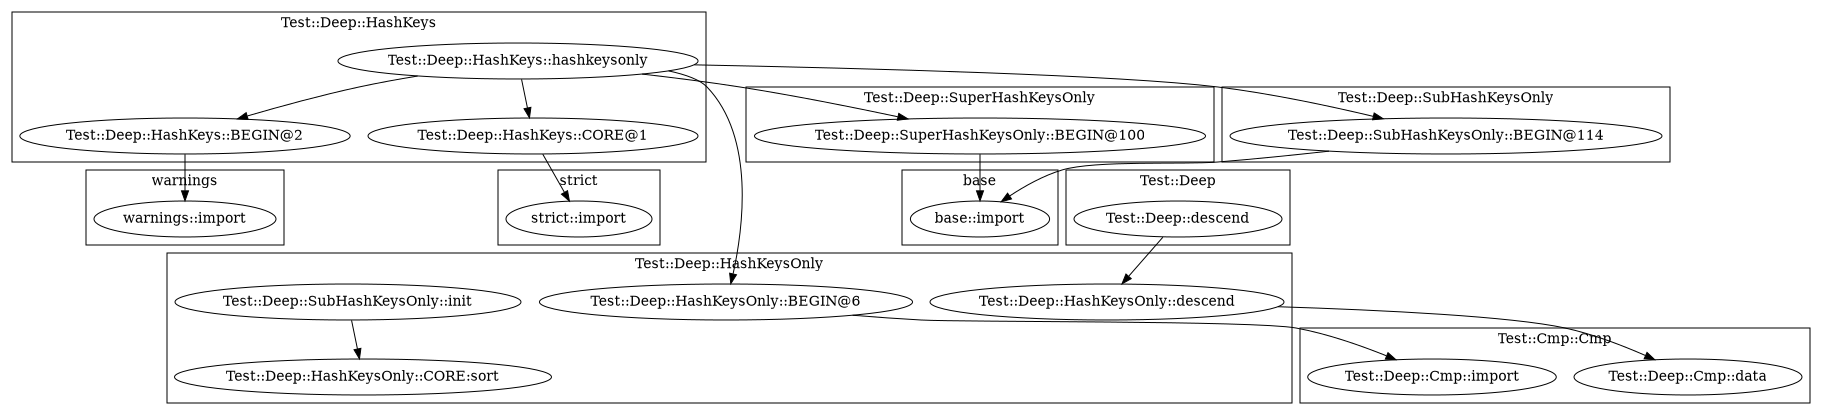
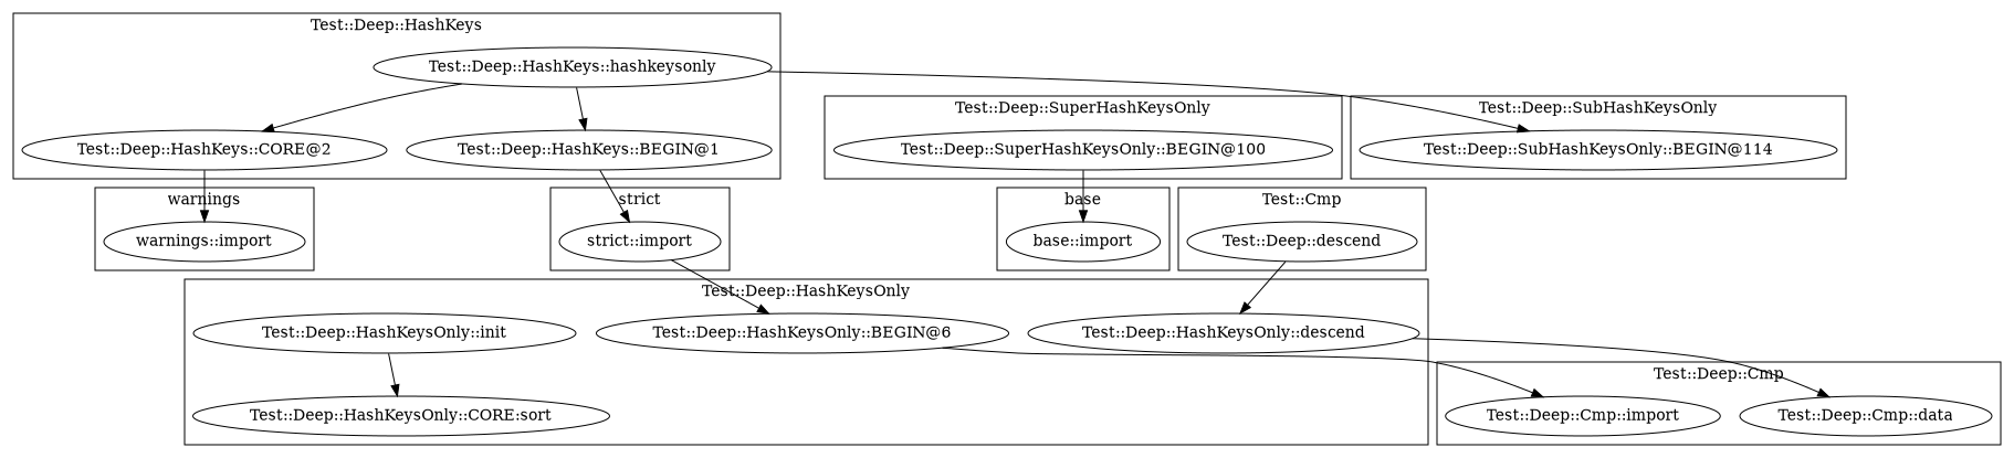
  digraph {
    "warnings::import"
    "Test::Deep::HashKeysOnly::BEGIN@6"
    "Test::Deep::HashKeysOnly::descend"
    "Test::Deep::HashKeysOnly::CORE:sort"
-   "Test::Deep::HashKeysOnly::init" [label="Test::Deep::SubHashKeysOnly::init"]
+   "Test::Deep::HashKeysOnly::init"
    "Test::Deep::SuperHashKeysOnly::BEGIN@100"
    "Test::Deep::Cmp::data"
    "Test::Deep::Cmp::import"
-   "Test::Deep::HashKeys::BEGIN@2"
-   "Test::Deep::HashKeys::BEGIN@1" [label="Test::Deep::HashKeys::CORE@1"]
+   "Test::Deep::HashKeys::BEGIN@2" [label="Test::Deep::HashKeys::CORE@2"]
+   "Test::Deep::HashKeys::BEGIN@1"
    "Test::Deep::HashKeys::hashkeysonly"
    "Test::Deep::descend"
    "base::import"
    "strict::import"
    "Test::Deep::SubHashKeysOnly::BEGIN@114"
    subgraph cluster_1 {
      label=warnings
      "warnings::import"
    }
    subgraph cluster_2 {
      label="Test::Deep::HashKeysOnly"
      "Test::Deep::HashKeysOnly::BEGIN@6"
      "Test::Deep::HashKeysOnly::descend"
      "Test::Deep::HashKeysOnly::CORE:sort"
      "Test::Deep::HashKeysOnly::init"
    }
    subgraph cluster_3 {
      label="Test::Deep::SuperHashKeysOnly"
      "Test::Deep::SuperHashKeysOnly::BEGIN@100"
    }
    subgraph cluster_4 {
-     label="Test::Cmp::Cmp"
+     label="Test::Deep::Cmp"
      "Test::Deep::Cmp::data"
      "Test::Deep::Cmp::import"
    }
    subgraph cluster_5 {
      label="Test::Deep::HashKeys"
      "Test::Deep::HashKeys::BEGIN@2"
      "Test::Deep::HashKeys::BEGIN@1"
      "Test::Deep::HashKeys::hashkeysonly"
    }
    subgraph cluster_6 {
-     label="Test::Deep"
+     label="Test::Cmp"
      "Test::Deep::descend"
    }
    subgraph cluster_7 {
      label=base
      "base::import"
    }
    subgraph cluster_8 {
      label="strict"
      "strict::import"
    }
    subgraph cluster_9 {
      label="Test::Deep::SubHashKeysOnly"
      "Test::Deep::SubHashKeysOnly::BEGIN@114"
    }
    "Test::Deep::HashKeysOnly::BEGIN@6" -> "Test::Deep::Cmp::import"
    "Test::Deep::HashKeysOnly::descend" -> "Test::Deep::Cmp::data"
    "Test::Deep::HashKeysOnly::init" -> "Test::Deep::HashKeysOnly::CORE:sort"
    "Test::Deep::SuperHashKeysOnly::BEGIN@100" -> "base::import"
    "Test::Deep::HashKeys::BEGIN@2" -> "warnings::import"
    "Test::Deep::HashKeys::BEGIN@1" -> "strict::import"
-   "Test::Deep::HashKeys::hashkeysonly" -> "Test::Deep::HashKeysOnly::BEGIN@6"
-   "Test::Deep::HashKeys::hashkeysonly" -> "Test::Deep::SuperHashKeysOnly::BEGIN@100"
+   "strict::import" -> "Test::Deep::HashKeysOnly::BEGIN@6"
    "Test::Deep::HashKeys::hashkeysonly" -> "Test::Deep::HashKeys::BEGIN@2"
    "Test::Deep::HashKeys::hashkeysonly" -> "Test::Deep::HashKeys::BEGIN@1"
    "Test::Deep::HashKeys::hashkeysonly" -> "Test::Deep::SubHashKeysOnly::BEGIN@114"
    "Test::Deep::descend" -> "Test::Deep::HashKeysOnly::descend"
-   "Test::Deep::SubHashKeysOnly::BEGIN@114" -> "base::import"
  }
